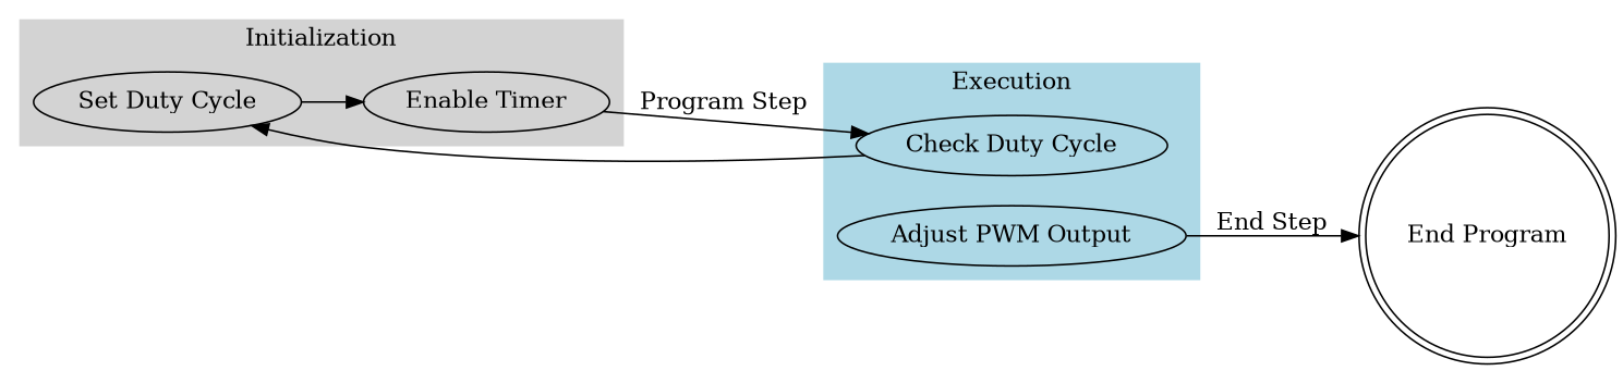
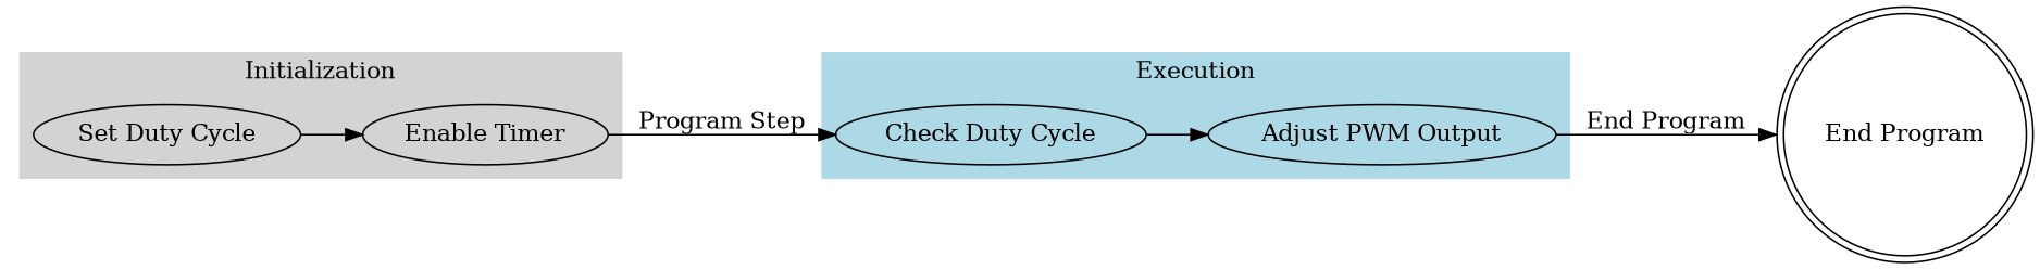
  digraph {
    rankdir=LR
    n1 [label="Set Duty Cycle"]
    n2 [label="Enable Timer"]
    n3 [label="Check Duty Cycle"]
    n4 [label="Adjust PWM Output"]
    n5 [label="End Program" shape=doublecircle]
    subgraph cluster_1 {
      color=lightgrey
      label=Initialization
      style=filled
      n1
      n2
    }
    subgraph cluster_2 {
      color=lightblue
      label=Execution
      style=filled
      n3
      n4
    }
    n1 -> n2
    n2 -> n3 [label="Program Step"]
-   n3 -> n1
-   n4 -> n5 [label="End Step"]
+   n3 -> n4
+   n4 -> n5 [label="End Program"]
  }
